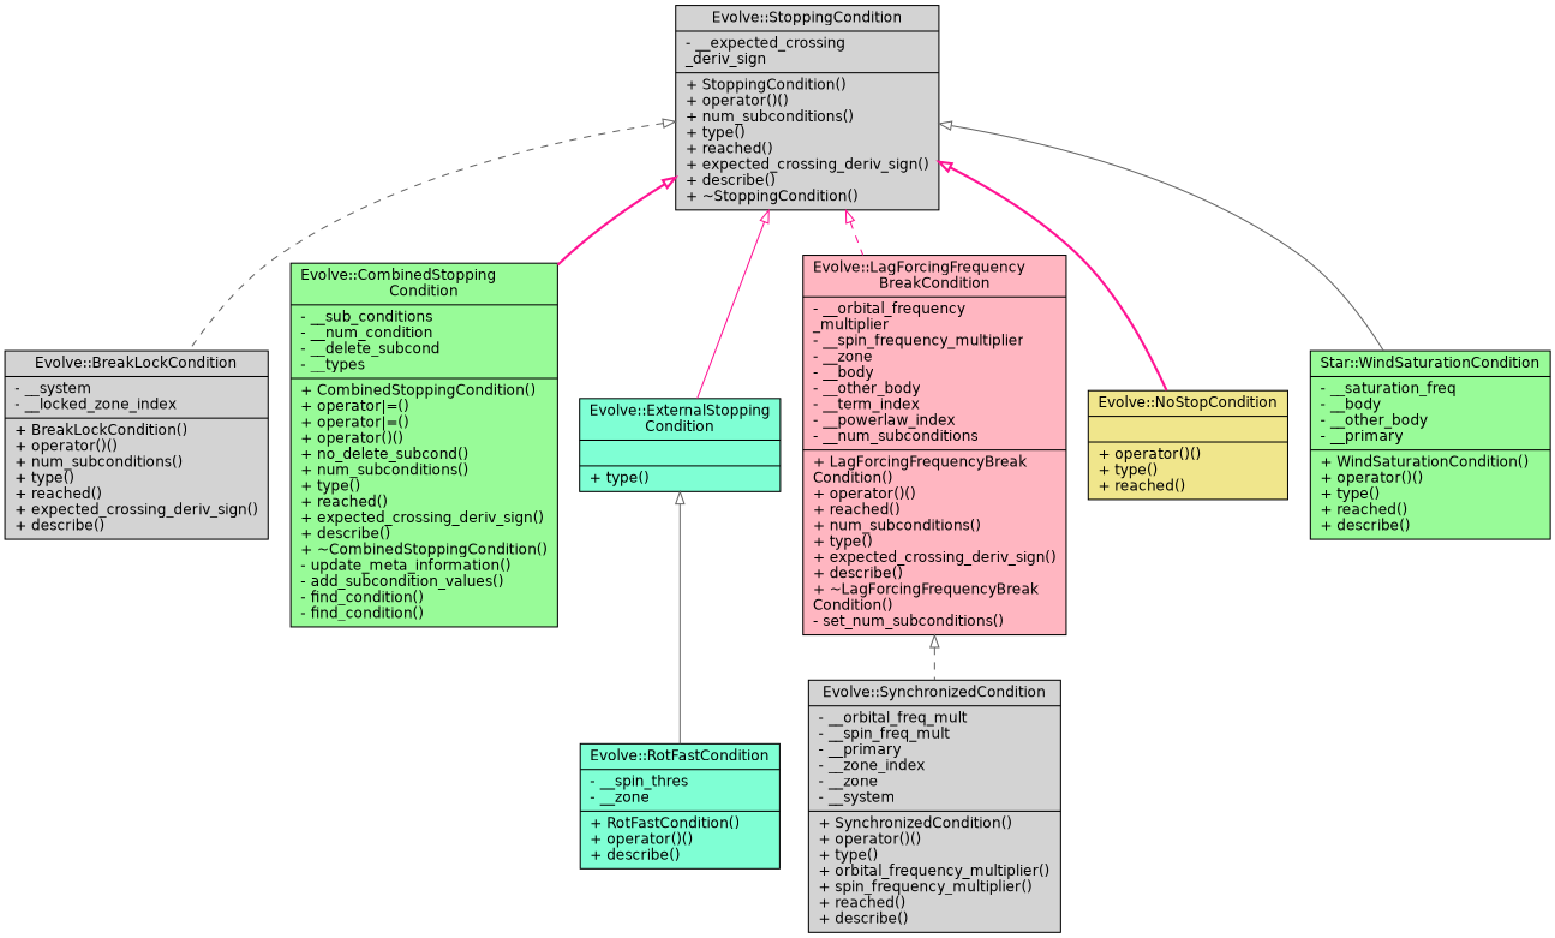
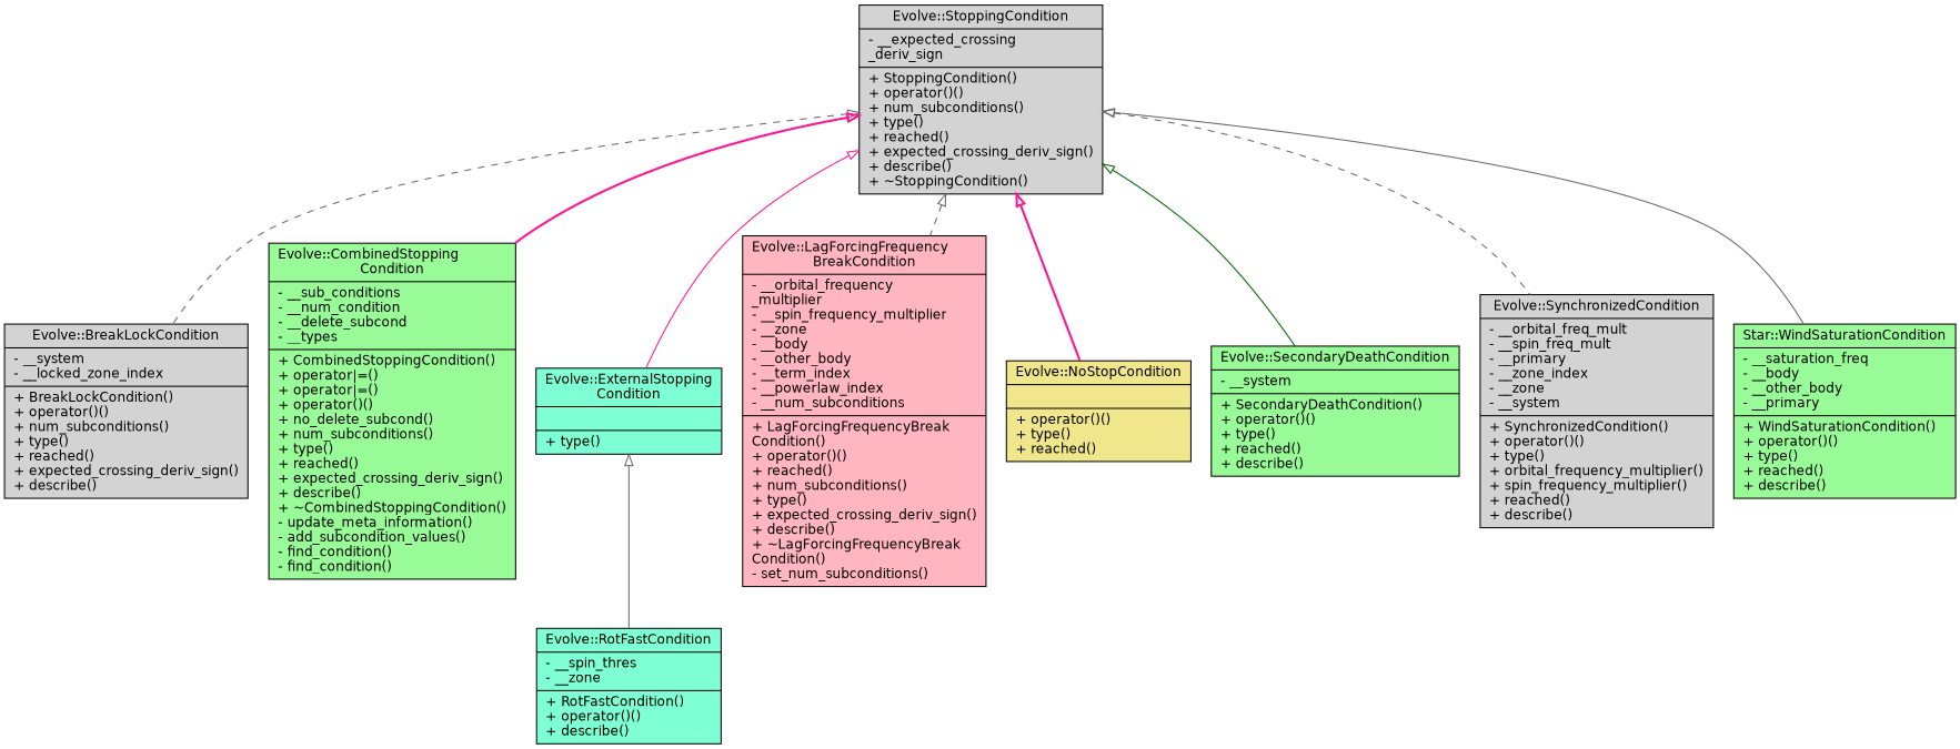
  digraph {
    node [color=black fillcolor=lightgrey fontname=Helvetica fontsize=12 shape=record style=filled]
    edge [arrowtail=onormal color=gray40 dir=back fontname=Helvetica fontsize=12 labelfontname=Helvetica labelfontsize=12 style=solid]
    n1 [fontcolor=black height=0.2 label="{Evolve::StoppingCondition\n|- __expected_crossing\l_deriv_sign\l|+ StoppingCondition()\l+ operator()()\l+ num_subconditions()\l+ type()\l+ reached()\l+ expected_crossing_deriv_sign()\l+ describe()\l+ ~StoppingCondition()\l}" width=0.4]
    n2 [height=0.2 label="{Evolve::BreakLockCondition\n|- __system\l- __locked_zone_index\l|+ BreakLockCondition()\l+ operator()()\l+ num_subconditions()\l+ type()\l+ reached()\l+ expected_crossing_deriv_sign()\l+ describe()\l}" width=0.4]
    n3 [fillcolor=palegreen height=0.2 label="{Evolve::CombinedStopping\lCondition\n|- __sub_conditions\l- __num_condition\l- __delete_subcond\l- __types\l|+ CombinedStoppingCondition()\l+ operator\|=()\l+ operator\|=()\l+ operator()()\l+ no_delete_subcond()\l+ num_subconditions()\l+ type()\l+ reached()\l+ expected_crossing_deriv_sign()\l+ describe()\l+ ~CombinedStoppingCondition()\l- update_meta_information()\l- add_subcondition_values()\l- find_condition()\l- find_condition()\l}" width=0.4]
    n4 [fillcolor=aquamarine height=0.2 label="{Evolve::ExternalStopping\lCondition\n||+ type()\l}" width=0.4]
    n5 [fillcolor=lightpink height=0.2 label="{Evolve::LagForcingFrequency\lBreakCondition\n|- __orbital_frequency\l_multiplier\l- __spin_frequency_multiplier\l- __zone\l- __body\l- __other_body\l- __term_index\l- __powerlaw_index\l- __num_subconditions\l|+ LagForcingFrequencyBreak\lCondition()\l+ operator()()\l+ reached()\l+ num_subconditions()\l+ type()\l+ expected_crossing_deriv_sign()\l+ describe()\l+ ~LagForcingFrequencyBreak\lCondition()\l- set_num_subconditions()\l}" width=0.4]
    n6 [fillcolor=khaki height=0.2 label="{Evolve::NoStopCondition\n||+ operator()()\l+ type()\l+ reached()\l}" width=0.4]
+   n7 [fillcolor=palegreen height=0.2 label="{Evolve::SecondaryDeathCondition\n|- __system\l|+ SecondaryDeathCondition()\l+ operator()()\l+ type()\l+ reached()\l+ describe()\l}" width=0.4]
    n8 [height=0.2 label="{Evolve::SynchronizedCondition\n|- __orbital_freq_mult\l- __spin_freq_mult\l- __primary\l- __zone_index\l- __zone\l- __system\l|+ SynchronizedCondition()\l+ operator()()\l+ type()\l+ orbital_frequency_multiplier()\l+ spin_frequency_multiplier()\l+ reached()\l+ describe()\l}" width=0.4]
    n9 [fillcolor=palegreen height=0.2 label="{Star::WindSaturationCondition\n|- __saturation_freq\l- __body\l- __other_body\l- __primary\l|+ WindSaturationCondition()\l+ operator()()\l+ type()\l+ reached()\l+ describe()\l}" width=0.4]
    n10 [fillcolor=aquamarine height=0.2 label="{Evolve::RotFastCondition\n|- __spin_thres\l- __zone\l|+ RotFastCondition()\l+ operator()()\l+ describe()\l}" width=0.4]
    n1 -> n2 [style=dashed]
    n1 -> n3 [color=deeppink style=bold]
    n1 -> n4 [color=deeppink]
-   n1 -> n5 [color=deeppink style=dashed]
+   n1 -> n5 [style=dashed]
    n1 -> n6 [color=deeppink style=bold]
-   n5 -> n8 [style=dashed]
+   n1 -> n7 [color=darkgreen]
+   n1 -> n8 [style=dashed]
    n1 -> n9
    n4 -> n10
  }
